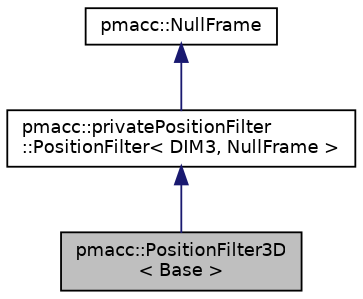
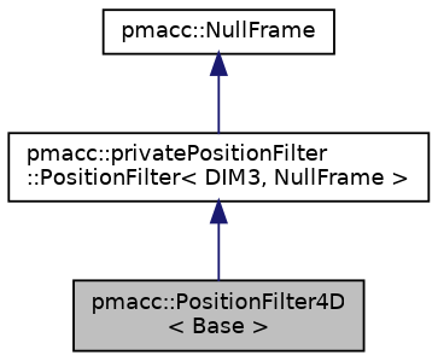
  digraph {
    node [color=black fillcolor=white fontname=Helvetica fontsize=10 shape=record style=filled]
    edge [color=midnightblue dir=back fontname=Helvetica fontsize=10 labelfontname=Helvetica labelfontsize=10 style=solid]
-   n1 [fillcolor=grey75 fontcolor=black height=0.2 label="pmacc::PositionFilter3D\l\< Base \>" width=0.4]
+   n1 [fillcolor=grey75 fontcolor=black height=0.2 label="pmacc::PositionFilter4D\l\< Base \>" width=0.4]
    n2 [height=0.2 label="pmacc::privatePositionFilter\l::PositionFilter\< DIM3, NullFrame \>" width=0.4]
    n3 [height=0.2 label="pmacc::NullFrame" width=0.4]
    n2 -> n1
    n3 -> n2
  }
